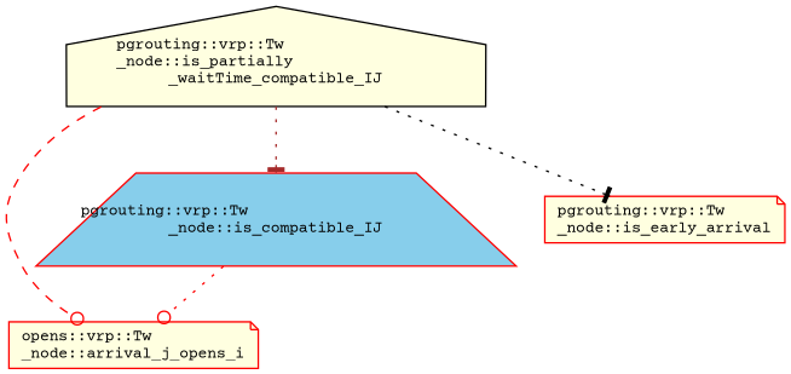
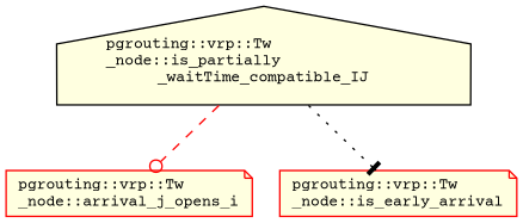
  digraph {
    fontname="Courier Prime"
    rankdir=TB
    node [color=red fillcolor=lightyellow fontname="Courier Prime" fontsize=10 shape=note style=filled]
    edge [arrowhead=odot color=red fontname="Courier Prime" fontsize=10 labelfontname=Helvetica labelfontsize=10 style=dotted]
    n1 [color=black fontcolor=black height=0.2 label="pgrouting::vrp::Tw\l_node::is_partially\l_waitTime_compatible_IJ" shape=house width=0.4]
-   n2 [height=0.2 label="opens::vrp::Tw\l_node::arrival_j_opens_i" width=0.4]
-   n3 [fillcolor=skyblue height=0.2 label="pgrouting::vrp::Tw\l_node::is_compatible_IJ" shape=trapezium width=0.4]
+   n2 [height=0.2 label="pgrouting::vrp::Tw\l_node::arrival_j_opens_i" width=0.4]
    n4 [height=0.2 label="pgrouting::vrp::Tw\l_node::is_early_arrival" width=0.4]
    n1 -> n2 [style=dashed]
-   n1 -> n3 [arrowhead=tee color=brown]
    n1 -> n4 [arrowhead=tee color=black]
-   n3 -> n2
  }
